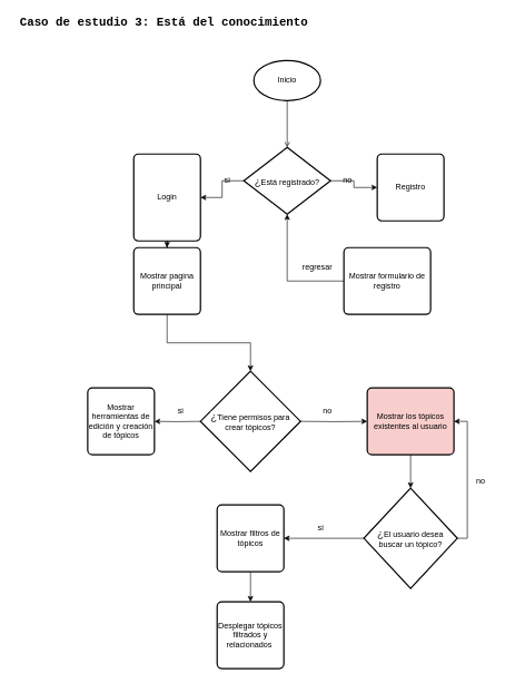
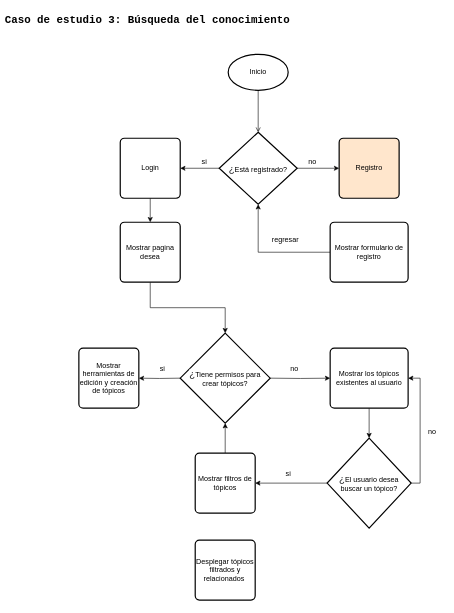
  <mxCell id="0" />
  <mxCell id="1" parent="0" />
  <mxCell id="2" style="edgeStyle=orthogonalEdgeStyle;rounded=0;orthogonalLoop=1;jettySize=auto;html=1;entryX=0.5;entryY=0;entryDx=0;entryDy=0;entryPerimeter=0;endArrow=open;" edge="1" parent="1" source="3" target="6"><mxGeometry relative="1" as="geometry" /></mxCell>
  <mxCell id="3" value="Inicio" style="strokeWidth=2;html=1;shape=mxgraph.flowchart.start_1;whiteSpace=wrap;" vertex="1" parent="1"><mxGeometry x="380" y="90" width="100" height="60" as="geometry" /></mxCell>
  <mxCell id="4" style="edgeStyle=orthogonalEdgeStyle;rounded=0;orthogonalLoop=1;jettySize=auto;html=1;entryX=1;entryY=0.5;entryDx=0;entryDy=0;" edge="1" parent="1" source="6" target="8"><mxGeometry relative="1" as="geometry"><mxPoint x="300" y="260" as="targetPoint" /></mxGeometry></mxCell>
  <mxCell id="5" style="edgeStyle=orthogonalEdgeStyle;rounded=0;orthogonalLoop=1;jettySize=auto;html=1;entryX=0;entryY=0.5;entryDx=0;entryDy=0;" edge="1" parent="1" source="6" target="9"><mxGeometry relative="1" as="geometry" /></mxCell>
- <mxCell id="6" value="&lt;span style=&quot;color: rgb(32 , 33 , 36) ; font-family: &amp;#34;arial&amp;#34; , sans-serif ; font-size: 16px ; text-align: left ; background-color: rgb(255 , 255 , 255)&quot;&gt;¿&lt;/span&gt;Está registrado?" style="strokeWidth=2;html=1;shape=mxgraph.flowchart.decision;whiteSpace=wrap;" vertex="1" parent="1"><mxGeometry x="365" y="220" width="130" height="100" as="geometry" /></mxCell>
+ <mxCell id="6" value="&lt;span style=&quot;color: rgb(32 , 33 , 36) ; font-family: &amp;#34;arial&amp;#34; , sans-serif ; font-size: 16px ; text-align: left ; background-color: rgb(255 , 255 , 255)&quot;&gt;¿&lt;/span&gt;Está registrado?" style="strokeWidth=2;html=1;shape=mxgraph.flowchart.decision;whiteSpace=wrap;" vertex="1" parent="1"><mxGeometry x="365" y="220" width="130" height="120" as="geometry" /></mxCell>
  <mxCell id="7" style="edgeStyle=orthogonalEdgeStyle;rounded=0;orthogonalLoop=1;jettySize=auto;html=1;entryX=0.5;entryY=0;entryDx=0;entryDy=0;" edge="1" parent="1" source="8" target="21"><mxGeometry relative="1" as="geometry" /></mxCell>
- <mxCell id="8" value="Login" style="rounded=1;whiteSpace=wrap;html=1;absoluteArcSize=1;arcSize=14;strokeWidth=2;" vertex="1" parent="1"><mxGeometry x="200" y="230" width="100" height="130" as="geometry" /></mxCell>
- <mxCell id="9" value="Registro" style="rounded=1;whiteSpace=wrap;html=1;absoluteArcSize=1;arcSize=14;strokeWidth=2;" vertex="1" parent="1"><mxGeometry x="565" y="230" width="100" height="100" as="geometry" /></mxCell>
+ <mxCell id="8" value="Login" style="rounded=1;whiteSpace=wrap;html=1;absoluteArcSize=1;arcSize=14;strokeWidth=2;" vertex="1" parent="1"><mxGeometry x="200" y="230" width="100" height="100" as="geometry" /></mxCell>
+ <mxCell id="9" value="Registro" style="rounded=1;whiteSpace=wrap;html=1;absoluteArcSize=1;arcSize=14;strokeWidth=2;fillColor=#ffe6cc;" vertex="1" parent="1"><mxGeometry x="565" y="230" width="100" height="100" as="geometry" /></mxCell>
  <mxCell id="10" value="si" style="text;html=1;align=center;verticalAlign=middle;resizable=0;points=[];autosize=1;" vertex="1" parent="1"><mxGeometry x="330" y="260" width="20" height="20" as="geometry" /></mxCell>
  <mxCell id="11" value="no&lt;br&gt;" style="text;html=1;align=center;verticalAlign=middle;resizable=0;points=[];autosize=1;" vertex="1" parent="1"><mxGeometry x="505" y="260" width="30" height="20" as="geometry" /></mxCell>
  <mxCell id="12" style="edgeStyle=orthogonalEdgeStyle;rounded=0;orthogonalLoop=1;jettySize=auto;html=1;entryX=0;entryY=0.5;entryDx=0;entryDy=0;" edge="1" parent="1" target="16"><mxGeometry relative="1" as="geometry"><mxPoint x="510" y="630" as="targetPoint" /><mxPoint x="450" y="630" as="sourcePoint" /></mxGeometry></mxCell>
  <mxCell id="13" style="edgeStyle=orthogonalEdgeStyle;rounded=0;orthogonalLoop=1;jettySize=auto;html=1;entryX=1;entryY=0.5;entryDx=0;entryDy=0;" edge="1" parent="1" target="18"><mxGeometry relative="1" as="geometry"><mxPoint x="240" y="630" as="targetPoint" /><mxPoint x="300" y="630" as="sourcePoint" /></mxGeometry></mxCell>
  <mxCell id="14" value="&lt;span style=&quot;color: rgb(32 , 33 , 36) ; font-family: &amp;#34;arial&amp;#34; , sans-serif ; font-size: 16px ; text-align: left ; background-color: rgb(255 , 255 , 255)&quot;&gt;¿&lt;/span&gt;Tiene permisos para crear tópicos?" style="strokeWidth=2;html=1;shape=mxgraph.flowchart.decision;whiteSpace=wrap;" vertex="1" parent="1"><mxGeometry x="300" y="555" width="150" height="150" as="geometry" /></mxCell>
  <mxCell id="15" style="edgeStyle=orthogonalEdgeStyle;rounded=0;orthogonalLoop=1;jettySize=auto;html=1;entryX=0.5;entryY=0;entryDx=0;entryDy=0;entryPerimeter=0;" edge="1" parent="1" source="16" target="27"><mxGeometry relative="1" as="geometry" /></mxCell>
- <mxCell id="16" value="Mostrar los tópicos existentes al usuario" style="rounded=1;whiteSpace=wrap;html=1;absoluteArcSize=1;arcSize=14;strokeWidth=2;fillColor=#f8cecc;" vertex="1" parent="1"><mxGeometry x="550" y="580" width="130" height="100" as="geometry" /></mxCell>
+ <mxCell id="16" value="Mostrar los tópicos existentes al usuario" style="rounded=1;whiteSpace=wrap;html=1;absoluteArcSize=1;arcSize=14;strokeWidth=2;" vertex="1" parent="1"><mxGeometry x="550" y="580" width="130" height="100" as="geometry" /></mxCell>
  <mxCell id="17" value="no" style="text;html=1;align=center;verticalAlign=middle;resizable=0;points=[];autosize=1;" vertex="1" parent="1"><mxGeometry x="475" y="605" width="30" height="20" as="geometry" /></mxCell>
  <mxCell id="18" value="Mostrar herramientas de edición y creación de tópicos" style="rounded=1;whiteSpace=wrap;html=1;absoluteArcSize=1;arcSize=14;strokeWidth=2;" vertex="1" parent="1"><mxGeometry x="131" y="580" width="100" height="100" as="geometry" /></mxCell>
  <mxCell id="19" value="si" style="text;html=1;align=center;verticalAlign=middle;resizable=0;points=[];autosize=1;" vertex="1" parent="1"><mxGeometry x="260" y="605" width="20" height="20" as="geometry" /></mxCell>
  <mxCell id="20" style="edgeStyle=orthogonalEdgeStyle;rounded=0;orthogonalLoop=1;jettySize=auto;html=1;entryX=0.5;entryY=0;entryDx=0;entryDy=0;entryPerimeter=0;" edge="1" parent="1" source="21" target="14"><mxGeometry relative="1" as="geometry" /></mxCell>
- <mxCell id="21" value="Mostrar pagina principal" style="rounded=1;whiteSpace=wrap;html=1;absoluteArcSize=1;arcSize=14;strokeWidth=2;" vertex="1" parent="1"><mxGeometry x="200" y="370" width="100" height="100" as="geometry" /></mxCell>
+ <mxCell id="21" value="Mostrar pagina desea" style="rounded=1;whiteSpace=wrap;html=1;absoluteArcSize=1;arcSize=14;strokeWidth=2;" vertex="1" parent="1"><mxGeometry x="200" y="370" width="100" height="100" as="geometry" /></mxCell>
  <mxCell id="22" style="edgeStyle=orthogonalEdgeStyle;rounded=0;orthogonalLoop=1;jettySize=auto;html=1;entryX=0.5;entryY=1;entryDx=0;entryDy=0;entryPerimeter=0;" edge="1" parent="1" source="23" target="6"><mxGeometry relative="1" as="geometry" /></mxCell>
- <mxCell id="23" value="Mostrar formulario de registro" style="rounded=1;whiteSpace=wrap;html=1;absoluteArcSize=1;arcSize=14;strokeWidth=2;" vertex="1" parent="1"><mxGeometry x="515" y="370" width="130" height="100" as="geometry" /></mxCell>
+ <mxCell id="23" value="Mostrar formulario de registro" style="rounded=1;whiteSpace=wrap;html=1;absoluteArcSize=1;arcSize=14;strokeWidth=2;" vertex="1" parent="1"><mxGeometry x="550" y="370" width="130" height="100" as="geometry" /></mxCell>
  <mxCell id="24" value="regresar" style="text;html=1;align=center;verticalAlign=middle;resizable=0;points=[];autosize=1;" vertex="1" parent="1"><mxGeometry x="445" y="390" width="60" height="20" as="geometry" /></mxCell>
  <mxCell id="25" style="edgeStyle=orthogonalEdgeStyle;rounded=0;orthogonalLoop=1;jettySize=auto;html=1;entryX=1;entryY=0.5;entryDx=0;entryDy=0;" edge="1" parent="1" source="27" target="16"><mxGeometry relative="1" as="geometry"><Array as="points"><mxPoint x="700" y="805" /><mxPoint x="700" y="630" /></Array></mxGeometry></mxCell>
  <mxCell id="26" style="edgeStyle=orthogonalEdgeStyle;rounded=0;orthogonalLoop=1;jettySize=auto;html=1;entryX=1;entryY=0.5;entryDx=0;entryDy=0;" edge="1" parent="1" source="27" target="30"><mxGeometry relative="1" as="geometry" /></mxCell>
  <mxCell id="27" value="&lt;span style=&quot;color: rgb(32 , 33 , 36) ; font-family: &amp;#34;arial&amp;#34; , sans-serif ; font-size: 16px ; text-align: left ; background-color: rgb(255 , 255 , 255)&quot;&gt;¿&lt;/span&gt;El usuario desea buscar un tópico?" style="strokeWidth=2;html=1;shape=mxgraph.flowchart.decision;whiteSpace=wrap;" vertex="1" parent="1"><mxGeometry x="545" y="730" width="140" height="150" as="geometry" /></mxCell>
  <mxCell id="28" value="no" style="text;html=1;align=center;verticalAlign=middle;resizable=0;points=[];autosize=1;" vertex="1" parent="1"><mxGeometry x="705" y="710" width="30" height="20" as="geometry" /></mxCell>
- <mxCell id="29" style="edgeStyle=orthogonalEdgeStyle;rounded=0;orthogonalLoop=1;jettySize=auto;html=1;entryX=0.5;entryY=0;entryDx=0;entryDy=0;" edge="1" parent="1" source="30" target="32"><mxGeometry relative="1" as="geometry"><mxPoint x="375" y="920" as="targetPoint" /></mxGeometry></mxCell>
+ <mxCell id="29" style="edgeStyle=orthogonalEdgeStyle;rounded=0;orthogonalLoop=1;jettySize=auto;html=1;" edge="1" parent="1" source="30" target="14"><mxGeometry relative="1" as="geometry"><mxPoint x="375" y="920" as="targetPoint" /></mxGeometry></mxCell>
  <mxCell id="30" value="Mostrar filtros de tópicos" style="rounded=1;whiteSpace=wrap;html=1;absoluteArcSize=1;arcSize=14;strokeWidth=2;" vertex="1" parent="1"><mxGeometry x="325" y="755" width="100" height="100" as="geometry" /></mxCell>
  <mxCell id="31" value="si" style="text;html=1;align=center;verticalAlign=middle;resizable=0;points=[];autosize=1;" vertex="1" parent="1"><mxGeometry x="470" y="780" width="20" height="20" as="geometry" /></mxCell>
  <mxCell id="32" value="Desplegar tópicos filtrados y relacionados&amp;nbsp;" style="rounded=1;whiteSpace=wrap;html=1;absoluteArcSize=1;arcSize=14;strokeWidth=2;" vertex="1" parent="1"><mxGeometry x="325" y="900" width="100" height="100" as="geometry" /></mxCell>
- <mxCell id="33" value="&lt;div style=&quot;background-color: rgb(255 , 255 , 255) ; font-family: &amp;#34;consolas&amp;#34; , &amp;#34;courier new&amp;#34; , monospace ; line-height: 19px&quot;&gt;&lt;font style=&quot;font-size: 18px&quot;&gt;&lt;b&gt;Caso&amp;nbsp;de&amp;nbsp;estudio&amp;nbsp;3:&amp;nbsp;Está&amp;nbsp;del&amp;nbsp;conocimiento&lt;/b&gt;&lt;/font&gt;&lt;/div&gt;" style="text;html=1;align=center;verticalAlign=middle;resizable=0;points=[];autosize=1;" vertex="1" parent="1"><mxGeometry x="20" y="20" width="450" height="30" as="geometry" /></mxCell>
+ <mxCell id="33" value="&lt;div style=&quot;background-color: rgb(255 , 255 , 255) ; font-family: &amp;#34;consolas&amp;#34; , &amp;#34;courier new&amp;#34; , monospace ; line-height: 19px&quot;&gt;&lt;font style=&quot;font-size: 18px&quot;&gt;&lt;b&gt;Caso&amp;nbsp;de&amp;nbsp;estudio&amp;nbsp;3:&amp;nbsp;Búsqueda&amp;nbsp;del&amp;nbsp;conocimiento&lt;/b&gt;&lt;/font&gt;&lt;/div&gt;" style="text;html=1;align=center;verticalAlign=middle;resizable=0;points=[];autosize=1;" vertex="1" parent="1"><mxGeometry x="20" y="20" width="450" height="30" as="geometry" /></mxCell>
